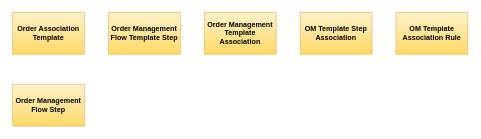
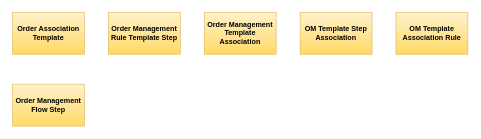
  <mxCell id="0" />
  <mxCell id="1" parent="0" />
  <mxCell id="2" value="Order Association Template" style="whiteSpace=wrap;html=1;align=center;fillColor=#fff2cc;gradientColor=#ffd966;strokeColor=#d6b656;fontStyle=1" vertex="1" parent="1"><mxGeometry x="20" y="20" width="120" height="70" as="geometry" /></mxCell>
  <mxCell id="3" value="Order Management Template Association" style="whiteSpace=wrap;html=1;align=center;fillColor=#fff2cc;gradientColor=#ffd966;strokeColor=#d6b656;fontStyle=1" vertex="1" parent="1"><mxGeometry x="340" y="20" width="120" height="70" as="geometry" /></mxCell>
  <mxCell id="4" value="OM Template Step Association" style="whiteSpace=wrap;html=1;align=center;fillColor=#fff2cc;gradientColor=#ffd966;strokeColor=#d6b656;fontStyle=1" vertex="1" parent="1"><mxGeometry x="500" y="20" width="120" height="70" as="geometry" /></mxCell>
  <mxCell id="5" value="OM Template Association Rule" style="whiteSpace=wrap;html=1;align=center;fillColor=#fff2cc;gradientColor=#ffd966;strokeColor=#d6b656;fontStyle=1" vertex="1" parent="1"><mxGeometry x="660" y="20" width="120" height="70" as="geometry" /></mxCell>
  <mxCell id="6" value="Order Management Flow Step" style="whiteSpace=wrap;html=1;align=center;fillColor=#fff2cc;gradientColor=#ffd966;strokeColor=#d6b656;fontStyle=1" vertex="1" parent="1"><mxGeometry x="20" y="140" width="120" height="70" as="geometry" /></mxCell>
- <mxCell id="7" value="Order Management Flow Template Step" style="whiteSpace=wrap;html=1;align=center;fillColor=#fff2cc;gradientColor=#ffd966;strokeColor=#d6b656;fontStyle=1" vertex="1" parent="1"><mxGeometry x="180" y="20" width="120" height="70" as="geometry" /></mxCell>
+ <mxCell id="7" value="Order Management Rule Template Step" style="whiteSpace=wrap;html=1;align=center;fillColor=#fff2cc;gradientColor=#ffd966;strokeColor=#d6b656;fontStyle=1" vertex="1" parent="1"><mxGeometry x="180" y="20" width="120" height="70" as="geometry" /></mxCell>
